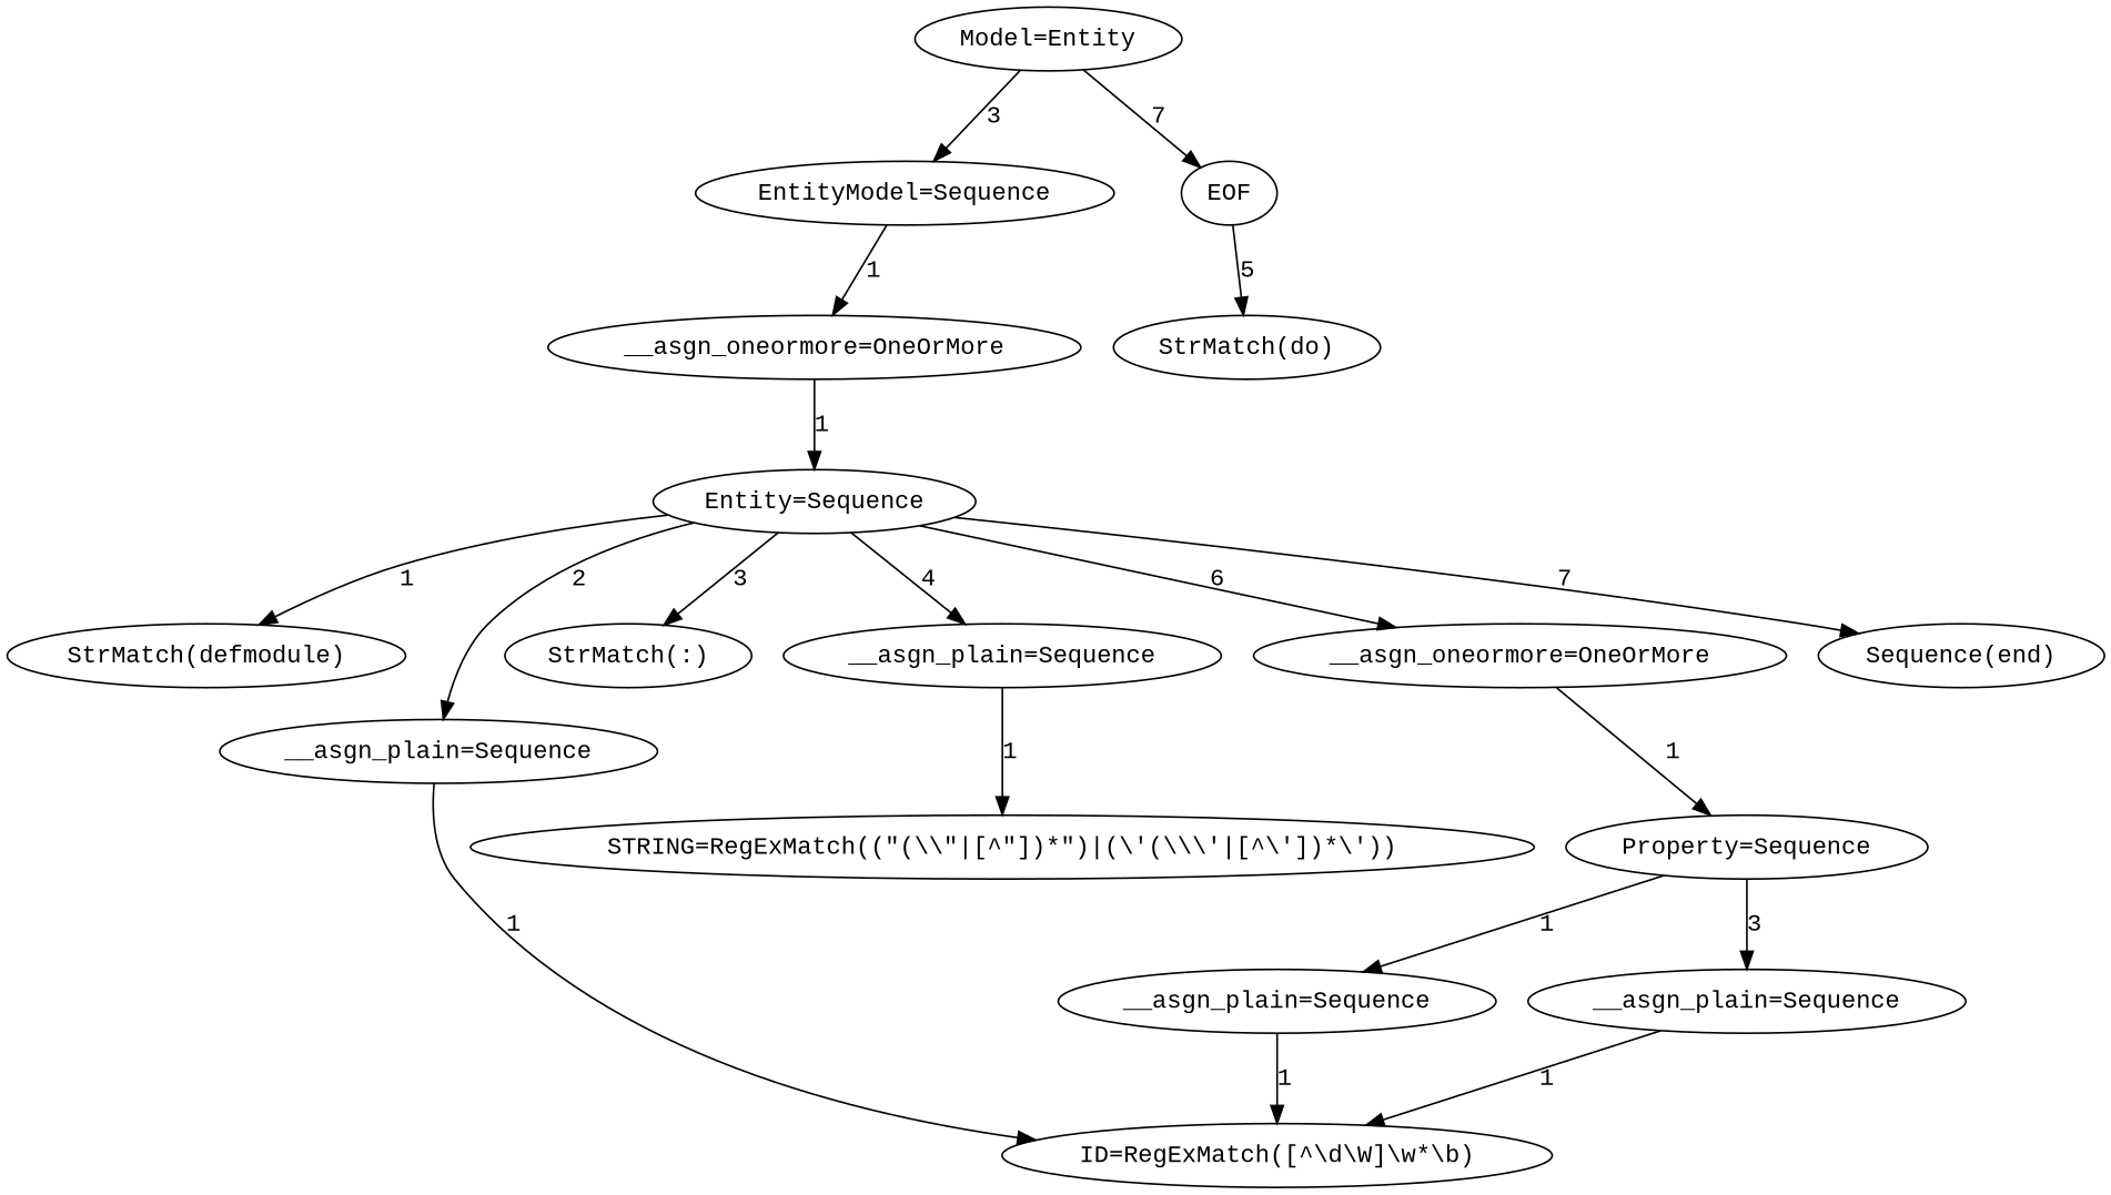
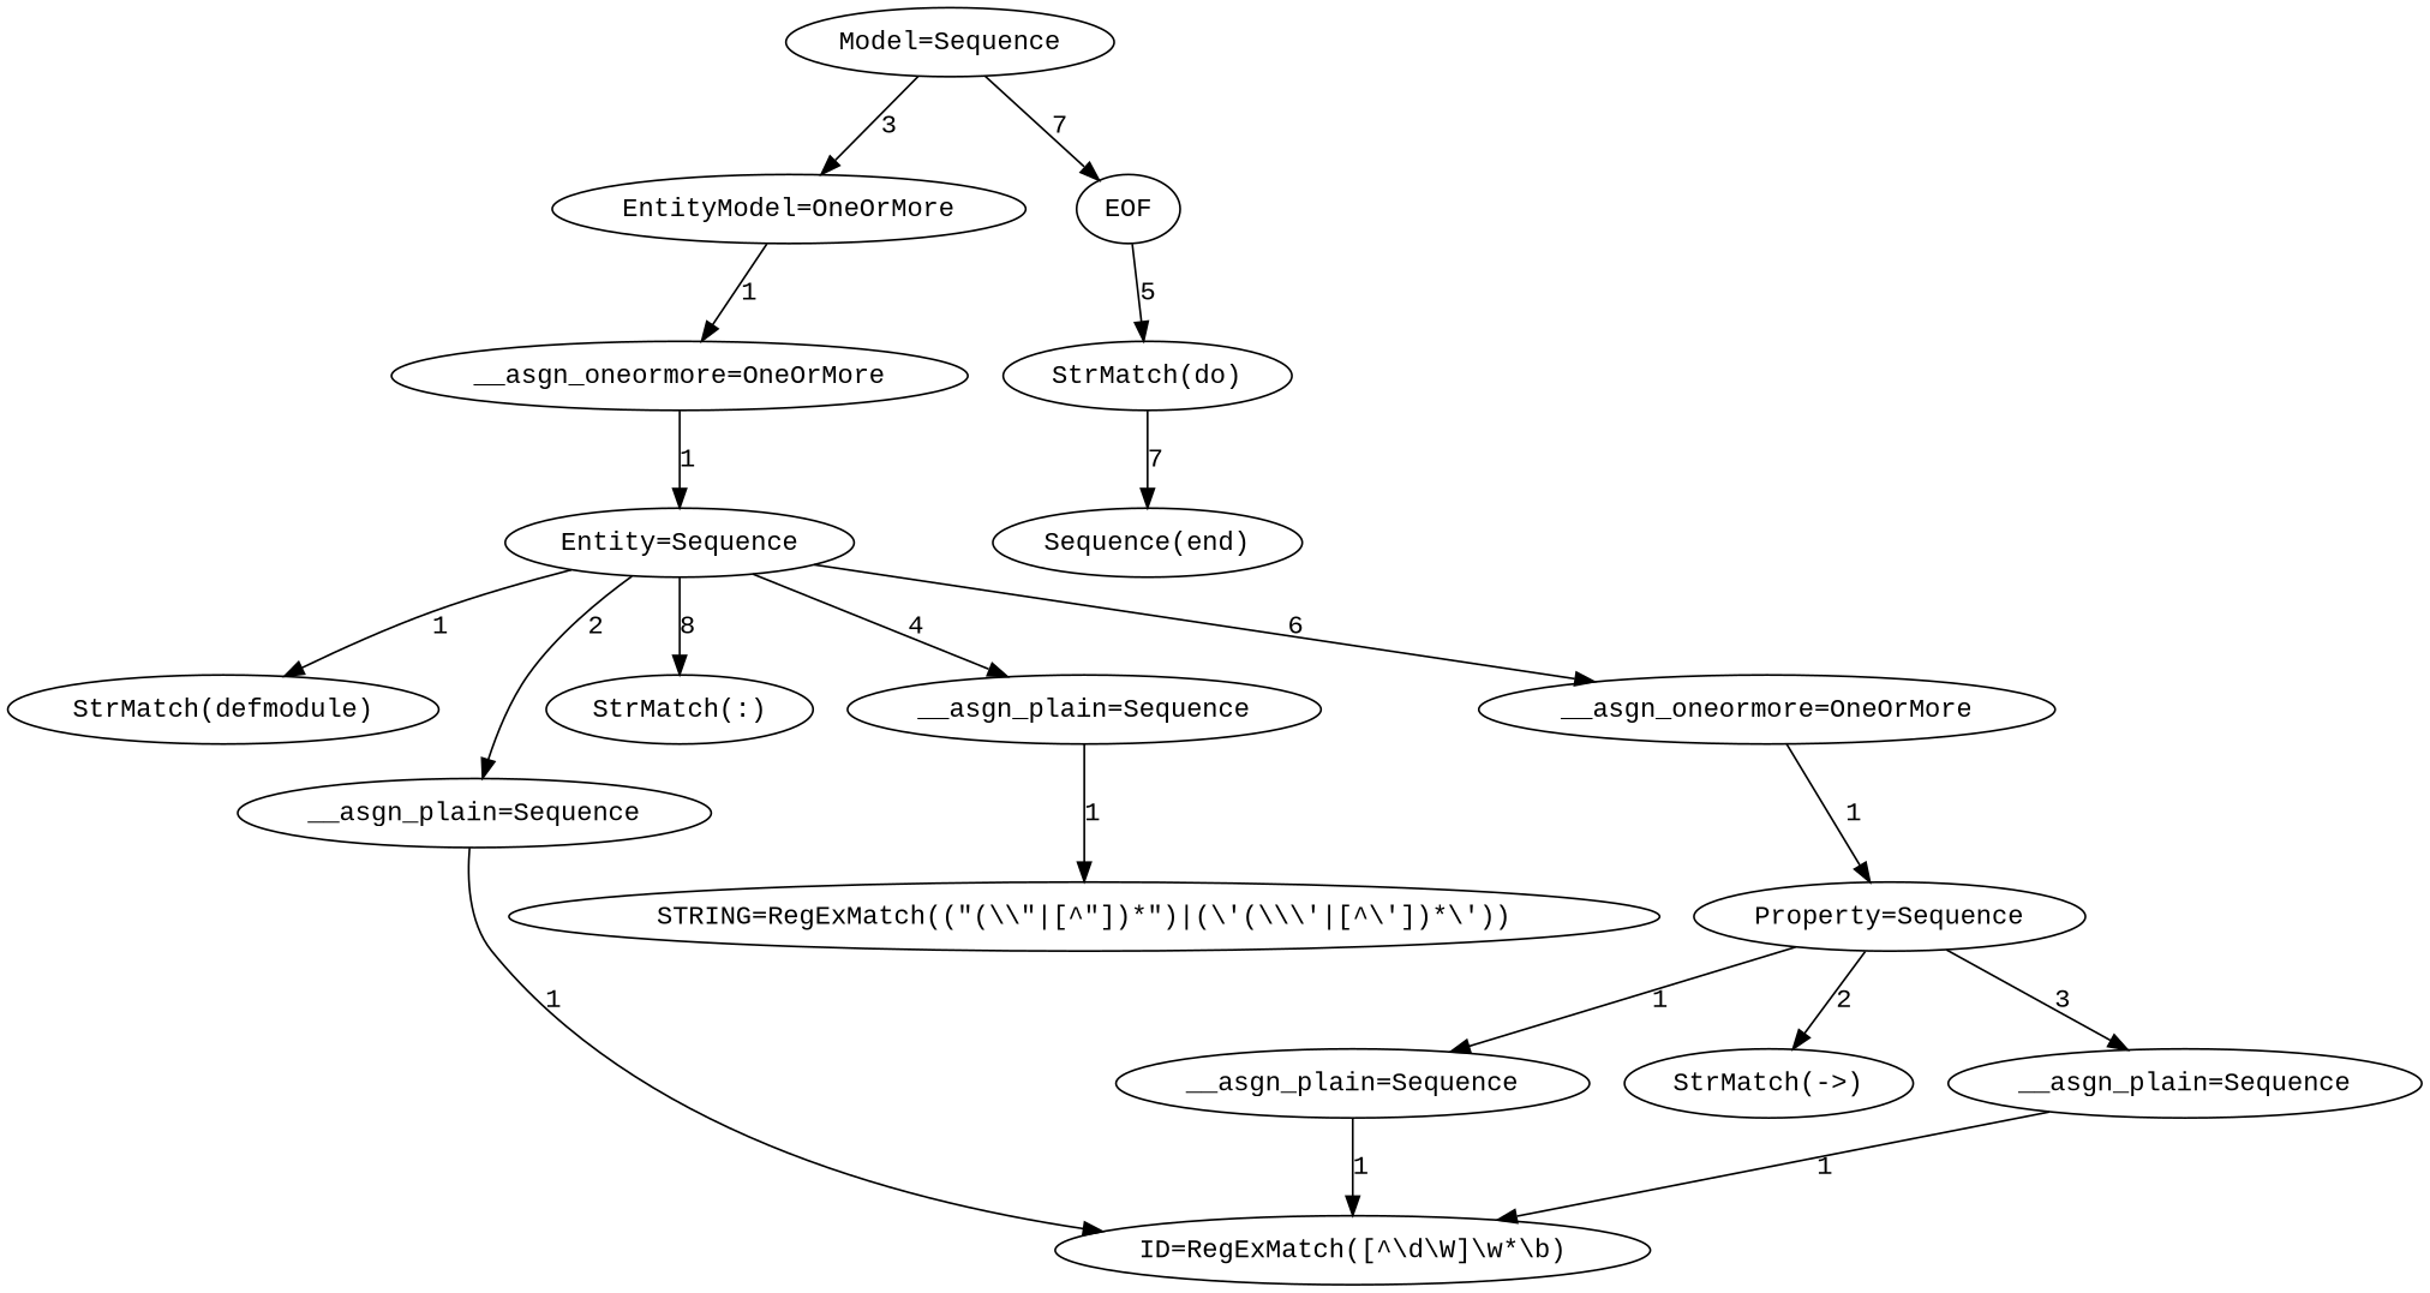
  digraph {
    fontname="Liberation Mono"
    node [fontname="Liberation Mono"]
    edge [fontname="Liberation Mono"]
-   n1 [label="Model=Entity"]
-   n2 [label="EntityModel=Sequence"]
+   n1 [label="Model=Sequence"]
+   n2 [label="EntityModel=OneOrMore"]
    n3 [label=EOF]
    n4 [label="__asgn_oneormore=OneOrMore"]
    n5 [label="StrMatch(do)"]
    n6 [label="Entity=Sequence"]
    n7 [label="StrMatch(defmodule)"]
    n8 [label="__asgn_plain=Sequence"]
    n9 [label="StrMatch(:)"]
    n10 [label="__asgn_plain=Sequence"]
    n11 [label="__asgn_oneormore=OneOrMore"]
    n12 [label="Sequence(end)"]
    n13 [label="ID=RegExMatch([^\\d\\W]\\w*\\b)"]
    n14 [label="STRING=RegExMatch((\"(\\\\\"|[^\"])*\")|(\\'(\\\\\\'|[^\\'])*\\'))"]
    n15 [label="Property=Sequence"]
    n16 [label="__asgn_plain=Sequence"]
+   n17 [label="StrMatch(->)"]
    n18 [label="__asgn_plain=Sequence"]
    n1 -> n2 [label=3]
    n1 -> n3 [label=7]
    n2 -> n4 [label=1]
    n3 -> n5 [label=5]
    n4 -> n6 [label=1]
    n6 -> n7 [label=1]
    n6 -> n8 [label=2]
-   n6 -> n9 [label=3]
+   n6 -> n9 [label=8]
    n6 -> n10 [label=4]
    n6 -> n11 [label=6]
-   n6 -> n12 [label=7]
+   n5 -> n12 [label=7]
    n8 -> n13 [label=1]
    n10 -> n14 [label=1]
    n11 -> n15 [label=1]
    n15 -> n16 [label=1]
+   n15 -> n17 [label=2]
    n15 -> n18 [label=3]
    n16 -> n13 [label=1]
    n18 -> n13 [label=1]
  }
